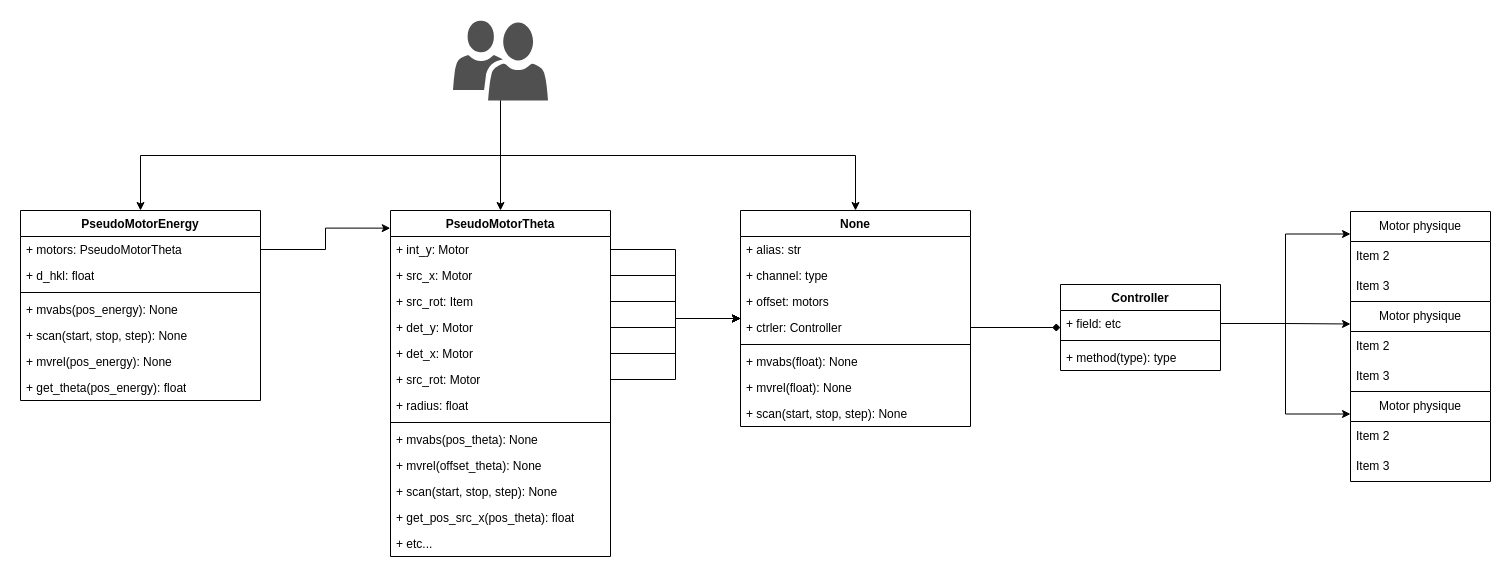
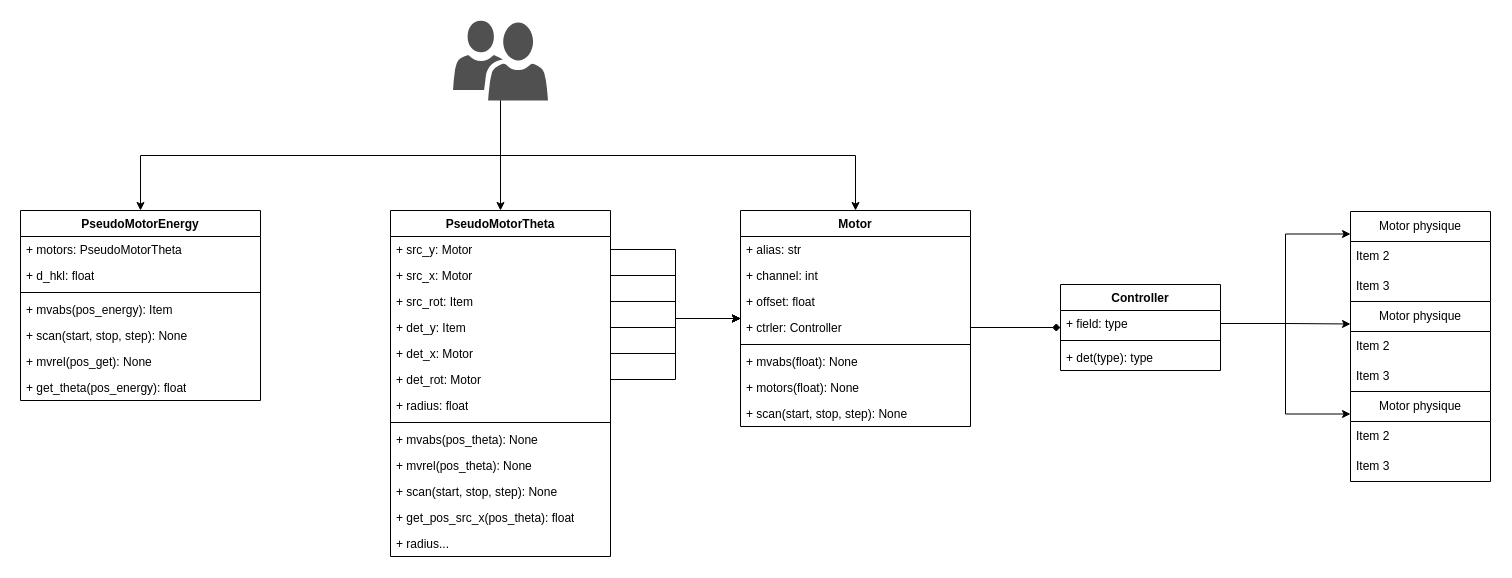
  <mxCell id="0" />
  <mxCell id="1" parent="0" />
  <mxCell id="2" style="edgeStyle=orthogonalEdgeStyle;rounded=0;orthogonalLoop=1;jettySize=auto;html=1;exitX=0.5;exitY=1;exitDx=0;exitDy=0;exitPerimeter=0;entryX=0.5;entryY=0;entryDx=0;entryDy=0;" edge="1" parent="1" source="5" target="29"><mxGeometry relative="1" as="geometry"><mxPoint x="160" y="-85" as="targetPoint" /></mxGeometry></mxCell>
  <mxCell id="3" style="edgeStyle=orthogonalEdgeStyle;rounded=0;orthogonalLoop=1;jettySize=auto;html=1;exitX=0.5;exitY=1;exitDx=0;exitDy=0;exitPerimeter=0;" edge="1" parent="1" source="5" target="15"><mxGeometry relative="1" as="geometry"><mxPoint x="450.04" y="-85" as="targetPoint" /></mxGeometry></mxCell>
  <mxCell id="4" style="edgeStyle=orthogonalEdgeStyle;rounded=0;orthogonalLoop=1;jettySize=auto;html=1;exitX=0.5;exitY=1;exitDx=0;exitDy=0;exitPerimeter=0;" edge="1" parent="1" source="5" target="6"><mxGeometry relative="1" as="geometry" /></mxCell>
  <mxCell id="5" value="" style="sketch=0;pointerEvents=1;shadow=0;dashed=0;html=1;strokeColor=none;labelPosition=center;verticalLabelPosition=bottom;verticalAlign=top;align=center;fillColor=#505050;shape=mxgraph.mscae.intune.user_group" vertex="1" parent="1"><mxGeometry x="452.5" y="20" width="95" height="80" as="geometry" /></mxCell>
- <mxCell id="6" value="None" style="swimlane;fontStyle=1;align=center;verticalAlign=top;childLayout=stackLayout;horizontal=1;startSize=26;horizontalStack=0;resizeParent=1;resizeParentMax=0;resizeLast=0;collapsible=1;marginBottom=0;whiteSpace=wrap;html=1;" vertex="1" parent="1"><mxGeometry x="740" y="210" width="230" height="216" as="geometry" /></mxCell>
+ <mxCell id="6" value="Motor" style="swimlane;fontStyle=1;align=center;verticalAlign=top;childLayout=stackLayout;horizontal=1;startSize=26;horizontalStack=0;resizeParent=1;resizeParentMax=0;resizeLast=0;collapsible=1;marginBottom=0;whiteSpace=wrap;html=1;" vertex="1" parent="1"><mxGeometry x="740" y="210" width="230" height="216" as="geometry" /></mxCell>
  <mxCell id="7" value="+ alias: str" style="text;strokeColor=none;fillColor=none;align=left;verticalAlign=top;spacingLeft=4;spacingRight=4;overflow=hidden;rotatable=0;points=[[0,0.5],[1,0.5]];portConstraint=eastwest;whiteSpace=wrap;html=1;" vertex="1" parent="6"><mxGeometry y="26" width="230" height="26" as="geometry" /></mxCell>
- <mxCell id="8" value="+ channel: type" style="text;strokeColor=none;fillColor=none;align=left;verticalAlign=top;spacingLeft=4;spacingRight=4;overflow=hidden;rotatable=0;points=[[0,0.5],[1,0.5]];portConstraint=eastwest;whiteSpace=wrap;html=1;" vertex="1" parent="6"><mxGeometry y="52" width="230" height="26" as="geometry" /></mxCell>
- <mxCell id="9" value="+ offset: motors" style="text;strokeColor=none;fillColor=none;align=left;verticalAlign=top;spacingLeft=4;spacingRight=4;overflow=hidden;rotatable=0;points=[[0,0.5],[1,0.5]];portConstraint=eastwest;whiteSpace=wrap;html=1;" vertex="1" parent="6"><mxGeometry y="78" width="230" height="26" as="geometry" /></mxCell>
+ <mxCell id="8" value="+ channel: int" style="text;strokeColor=none;fillColor=none;align=left;verticalAlign=top;spacingLeft=4;spacingRight=4;overflow=hidden;rotatable=0;points=[[0,0.5],[1,0.5]];portConstraint=eastwest;whiteSpace=wrap;html=1;" vertex="1" parent="6"><mxGeometry y="52" width="230" height="26" as="geometry" /></mxCell>
+ <mxCell id="9" value="+ offset: float" style="text;strokeColor=none;fillColor=none;align=left;verticalAlign=top;spacingLeft=4;spacingRight=4;overflow=hidden;rotatable=0;points=[[0,0.5],[1,0.5]];portConstraint=eastwest;whiteSpace=wrap;html=1;" vertex="1" parent="6"><mxGeometry y="78" width="230" height="26" as="geometry" /></mxCell>
  <mxCell id="10" value="+ ctrler: Controller" style="text;strokeColor=none;fillColor=none;align=left;verticalAlign=top;spacingLeft=4;spacingRight=4;overflow=hidden;rotatable=0;points=[[0,0.5],[1,0.5]];portConstraint=eastwest;whiteSpace=wrap;html=1;" vertex="1" parent="6"><mxGeometry y="104" width="230" height="26" as="geometry" /></mxCell>
  <mxCell id="11" value="" style="line;strokeWidth=1;fillColor=none;align=left;verticalAlign=middle;spacingTop=-1;spacingLeft=3;spacingRight=3;rotatable=0;labelPosition=right;points=[];portConstraint=eastwest;strokeColor=inherit;" vertex="1" parent="6"><mxGeometry y="130" width="230" height="8" as="geometry" /></mxCell>
  <mxCell id="12" value="&lt;div&gt;+ mvabs(float): None&lt;/div&gt;" style="text;strokeColor=none;fillColor=none;align=left;verticalAlign=top;spacingLeft=4;spacingRight=4;overflow=hidden;rotatable=0;points=[[0,0.5],[1,0.5]];portConstraint=eastwest;whiteSpace=wrap;html=1;" vertex="1" parent="6"><mxGeometry y="138" width="230" height="26" as="geometry" /></mxCell>
- <mxCell id="13" value="&lt;div&gt;+ mvrel(float): None&lt;/div&gt;" style="text;strokeColor=none;fillColor=none;align=left;verticalAlign=top;spacingLeft=4;spacingRight=4;overflow=hidden;rotatable=0;points=[[0,0.5],[1,0.5]];portConstraint=eastwest;whiteSpace=wrap;html=1;" vertex="1" parent="6"><mxGeometry y="164" width="230" height="26" as="geometry" /></mxCell>
+ <mxCell id="13" value="&lt;div&gt;+ motors(float): None&lt;/div&gt;" style="text;strokeColor=none;fillColor=none;align=left;verticalAlign=top;spacingLeft=4;spacingRight=4;overflow=hidden;rotatable=0;points=[[0,0.5],[1,0.5]];portConstraint=eastwest;whiteSpace=wrap;html=1;" vertex="1" parent="6"><mxGeometry y="164" width="230" height="26" as="geometry" /></mxCell>
  <mxCell id="14" value="+ scan(start, stop, step): None" style="text;strokeColor=none;fillColor=none;align=left;verticalAlign=top;spacingLeft=4;spacingRight=4;overflow=hidden;rotatable=0;points=[[0,0.5],[1,0.5]];portConstraint=eastwest;whiteSpace=wrap;html=1;" vertex="1" parent="6"><mxGeometry y="190" width="230" height="26" as="geometry" /></mxCell>
  <mxCell id="15" value="PseudoMotorTheta" style="swimlane;fontStyle=1;align=center;verticalAlign=top;childLayout=stackLayout;horizontal=1;startSize=26;horizontalStack=0;resizeParent=1;resizeParentMax=0;resizeLast=0;collapsible=1;marginBottom=0;whiteSpace=wrap;html=1;" vertex="1" parent="1"><mxGeometry x="390" y="210" width="220" height="346" as="geometry" /></mxCell>
- <mxCell id="16" value="+ int_y: Motor" style="text;strokeColor=none;fillColor=none;align=left;verticalAlign=top;spacingLeft=4;spacingRight=4;overflow=hidden;rotatable=0;points=[[0,0.5],[1,0.5]];portConstraint=eastwest;whiteSpace=wrap;html=1;" vertex="1" parent="15"><mxGeometry y="26" width="220" height="26" as="geometry" /></mxCell>
+ <mxCell id="16" value="+ src_y: Motor" style="text;strokeColor=none;fillColor=none;align=left;verticalAlign=top;spacingLeft=4;spacingRight=4;overflow=hidden;rotatable=0;points=[[0,0.5],[1,0.5]];portConstraint=eastwest;whiteSpace=wrap;html=1;" vertex="1" parent="15"><mxGeometry y="26" width="220" height="26" as="geometry" /></mxCell>
  <mxCell id="17" value="+ src_x: Motor&lt;span style=&quot;white-space: pre;&quot;&gt;&#09;&lt;/span&gt;&lt;span style=&quot;white-space: pre;&quot;&gt;&#09;&lt;/span&gt;&lt;span style=&quot;white-space: pre;&quot;&gt;&#09;&lt;/span&gt;" style="text;strokeColor=none;fillColor=none;align=left;verticalAlign=top;spacingLeft=4;spacingRight=4;overflow=hidden;rotatable=0;points=[[0,0.5],[1,0.5]];portConstraint=eastwest;whiteSpace=wrap;html=1;" vertex="1" parent="15"><mxGeometry y="52" width="220" height="26" as="geometry" /></mxCell>
  <mxCell id="18" value="+ src_rot: Item" style="text;strokeColor=none;fillColor=none;align=left;verticalAlign=top;spacingLeft=4;spacingRight=4;overflow=hidden;rotatable=0;points=[[0,0.5],[1,0.5]];portConstraint=eastwest;whiteSpace=wrap;html=1;" vertex="1" parent="15"><mxGeometry y="78" width="220" height="26" as="geometry" /></mxCell>
- <mxCell id="19" value="+ det_y: Motor" style="text;strokeColor=none;fillColor=none;align=left;verticalAlign=top;spacingLeft=4;spacingRight=4;overflow=hidden;rotatable=0;points=[[0,0.5],[1,0.5]];portConstraint=eastwest;whiteSpace=wrap;html=1;" vertex="1" parent="15"><mxGeometry y="104" width="220" height="26" as="geometry" /></mxCell>
+ <mxCell id="19" value="+ det_y: Item" style="text;strokeColor=none;fillColor=none;align=left;verticalAlign=top;spacingLeft=4;spacingRight=4;overflow=hidden;rotatable=0;points=[[0,0.5],[1,0.5]];portConstraint=eastwest;whiteSpace=wrap;html=1;" vertex="1" parent="15"><mxGeometry y="104" width="220" height="26" as="geometry" /></mxCell>
  <mxCell id="20" value="+ det_x: Motor" style="text;strokeColor=none;fillColor=none;align=left;verticalAlign=top;spacingLeft=4;spacingRight=4;overflow=hidden;rotatable=0;points=[[0,0.5],[1,0.5]];portConstraint=eastwest;whiteSpace=wrap;html=1;" vertex="1" parent="15"><mxGeometry y="130" width="220" height="26" as="geometry" /></mxCell>
- <mxCell id="21" value="+ src_rot: Motor" style="text;strokeColor=none;fillColor=none;align=left;verticalAlign=top;spacingLeft=4;spacingRight=4;overflow=hidden;rotatable=0;points=[[0,0.5],[1,0.5]];portConstraint=eastwest;whiteSpace=wrap;html=1;" vertex="1" parent="15"><mxGeometry y="156" width="220" height="26" as="geometry" /></mxCell>
+ <mxCell id="21" value="+ det_rot: Motor" style="text;strokeColor=none;fillColor=none;align=left;verticalAlign=top;spacingLeft=4;spacingRight=4;overflow=hidden;rotatable=0;points=[[0,0.5],[1,0.5]];portConstraint=eastwest;whiteSpace=wrap;html=1;" vertex="1" parent="15"><mxGeometry y="156" width="220" height="26" as="geometry" /></mxCell>
  <mxCell id="22" value="+ radius: float" style="text;strokeColor=none;fillColor=none;align=left;verticalAlign=top;spacingLeft=4;spacingRight=4;overflow=hidden;rotatable=0;points=[[0,0.5],[1,0.5]];portConstraint=eastwest;whiteSpace=wrap;html=1;" vertex="1" parent="15"><mxGeometry y="182" width="220" height="26" as="geometry" /></mxCell>
  <mxCell id="23" value="" style="line;strokeWidth=1;fillColor=none;align=left;verticalAlign=middle;spacingTop=-1;spacingLeft=3;spacingRight=3;rotatable=0;labelPosition=right;points=[];portConstraint=eastwest;strokeColor=inherit;" vertex="1" parent="15"><mxGeometry y="208" width="220" height="8" as="geometry" /></mxCell>
  <mxCell id="24" value="+ mvabs(pos_theta): None" style="text;strokeColor=none;fillColor=none;align=left;verticalAlign=top;spacingLeft=4;spacingRight=4;overflow=hidden;rotatable=0;points=[[0,0.5],[1,0.5]];portConstraint=eastwest;whiteSpace=wrap;html=1;" vertex="1" parent="15"><mxGeometry y="216" width="220" height="26" as="geometry" /></mxCell>
- <mxCell id="25" value="+ mvrel(offset_theta): None" style="text;strokeColor=none;fillColor=none;align=left;verticalAlign=top;spacingLeft=4;spacingRight=4;overflow=hidden;rotatable=0;points=[[0,0.5],[1,0.5]];portConstraint=eastwest;whiteSpace=wrap;html=1;" vertex="1" parent="15"><mxGeometry y="242" width="220" height="26" as="geometry" /></mxCell>
+ <mxCell id="25" value="+ mvrel(pos_theta): None" style="text;strokeColor=none;fillColor=none;align=left;verticalAlign=top;spacingLeft=4;spacingRight=4;overflow=hidden;rotatable=0;points=[[0,0.5],[1,0.5]];portConstraint=eastwest;whiteSpace=wrap;html=1;" vertex="1" parent="15"><mxGeometry y="242" width="220" height="26" as="geometry" /></mxCell>
  <mxCell id="26" value="+ scan(start, stop, step): None" style="text;strokeColor=none;fillColor=none;align=left;verticalAlign=top;spacingLeft=4;spacingRight=4;overflow=hidden;rotatable=0;points=[[0,0.5],[1,0.5]];portConstraint=eastwest;whiteSpace=wrap;html=1;" vertex="1" parent="15"><mxGeometry y="268" width="220" height="26" as="geometry" /></mxCell>
  <mxCell id="27" value="+ get_pos_src_x(pos_theta): float" style="text;strokeColor=none;fillColor=none;align=left;verticalAlign=top;spacingLeft=4;spacingRight=4;overflow=hidden;rotatable=0;points=[[0,0.5],[1,0.5]];portConstraint=eastwest;whiteSpace=wrap;html=1;" vertex="1" parent="15"><mxGeometry y="294" width="220" height="26" as="geometry" /></mxCell>
- <mxCell id="28" value="+ etc..." style="text;strokeColor=none;fillColor=none;align=left;verticalAlign=top;spacingLeft=4;spacingRight=4;overflow=hidden;rotatable=0;points=[[0,0.5],[1,0.5]];portConstraint=eastwest;whiteSpace=wrap;html=1;" vertex="1" parent="15"><mxGeometry y="320" width="220" height="26" as="geometry" /></mxCell>
+ <mxCell id="28" value="+ radius..." style="text;strokeColor=none;fillColor=none;align=left;verticalAlign=top;spacingLeft=4;spacingRight=4;overflow=hidden;rotatable=0;points=[[0,0.5],[1,0.5]];portConstraint=eastwest;whiteSpace=wrap;html=1;" vertex="1" parent="15"><mxGeometry y="320" width="220" height="26" as="geometry" /></mxCell>
  <mxCell id="29" value="PseudoMotorEnergy" style="swimlane;fontStyle=1;align=center;verticalAlign=top;childLayout=stackLayout;horizontal=1;startSize=26;horizontalStack=0;resizeParent=1;resizeParentMax=0;resizeLast=0;collapsible=1;marginBottom=0;whiteSpace=wrap;html=1;" vertex="1" parent="1"><mxGeometry x="20" y="210" width="240" height="190" as="geometry" /></mxCell>
  <mxCell id="30" value="+ motors: PseudoMotorTheta" style="text;strokeColor=none;fillColor=none;align=left;verticalAlign=top;spacingLeft=4;spacingRight=4;overflow=hidden;rotatable=0;points=[[0,0.5],[1,0.5]];portConstraint=eastwest;whiteSpace=wrap;html=1;" vertex="1" parent="29"><mxGeometry y="26" width="240" height="26" as="geometry" /></mxCell>
  <mxCell id="31" value="+ d_hkl: float" style="text;strokeColor=none;fillColor=none;align=left;verticalAlign=top;spacingLeft=4;spacingRight=4;overflow=hidden;rotatable=0;points=[[0,0.5],[1,0.5]];portConstraint=eastwest;whiteSpace=wrap;html=1;" vertex="1" parent="29"><mxGeometry y="52" width="240" height="26" as="geometry" /></mxCell>
  <mxCell id="32" value="" style="line;strokeWidth=1;fillColor=none;align=left;verticalAlign=middle;spacingTop=-1;spacingLeft=3;spacingRight=3;rotatable=0;labelPosition=right;points=[];portConstraint=eastwest;strokeColor=inherit;" vertex="1" parent="29"><mxGeometry y="78" width="240" height="8" as="geometry" /></mxCell>
- <mxCell id="33" value="+ mvabs(pos_energy): None" style="text;strokeColor=none;fillColor=none;align=left;verticalAlign=top;spacingLeft=4;spacingRight=4;overflow=hidden;rotatable=0;points=[[0,0.5],[1,0.5]];portConstraint=eastwest;whiteSpace=wrap;html=1;" vertex="1" parent="29"><mxGeometry y="86" width="240" height="26" as="geometry" /></mxCell>
+ <mxCell id="33" value="+ mvabs(pos_energy): Item" style="text;strokeColor=none;fillColor=none;align=left;verticalAlign=top;spacingLeft=4;spacingRight=4;overflow=hidden;rotatable=0;points=[[0,0.5],[1,0.5]];portConstraint=eastwest;whiteSpace=wrap;html=1;" vertex="1" parent="29"><mxGeometry y="86" width="240" height="26" as="geometry" /></mxCell>
  <mxCell id="34" value="+ scan(start, stop, step): None" style="text;strokeColor=none;fillColor=none;align=left;verticalAlign=top;spacingLeft=4;spacingRight=4;overflow=hidden;rotatable=0;points=[[0,0.5],[1,0.5]];portConstraint=eastwest;whiteSpace=wrap;html=1;" vertex="1" parent="29"><mxGeometry y="112" width="240" height="26" as="geometry" /></mxCell>
- <mxCell id="35" value="+ mvrel(pos_energy): None" style="text;strokeColor=none;fillColor=none;align=left;verticalAlign=top;spacingLeft=4;spacingRight=4;overflow=hidden;rotatable=0;points=[[0,0.5],[1,0.5]];portConstraint=eastwest;whiteSpace=wrap;html=1;" vertex="1" parent="29"><mxGeometry y="138" width="240" height="26" as="geometry" /></mxCell>
+ <mxCell id="35" value="+ mvrel(pos_get): None" style="text;strokeColor=none;fillColor=none;align=left;verticalAlign=top;spacingLeft=4;spacingRight=4;overflow=hidden;rotatable=0;points=[[0,0.5],[1,0.5]];portConstraint=eastwest;whiteSpace=wrap;html=1;" vertex="1" parent="29"><mxGeometry y="138" width="240" height="26" as="geometry" /></mxCell>
  <mxCell id="36" value="+ get_theta(pos_energy): float" style="text;strokeColor=none;fillColor=none;align=left;verticalAlign=top;spacingLeft=4;spacingRight=4;overflow=hidden;rotatable=0;points=[[0,0.5],[1,0.5]];portConstraint=eastwest;whiteSpace=wrap;html=1;" vertex="1" parent="29"><mxGeometry y="164" width="240" height="26" as="geometry" /></mxCell>
- <mxCell id="37" style="edgeStyle=orthogonalEdgeStyle;rounded=0;orthogonalLoop=1;jettySize=auto;html=1;exitX=1;exitY=0.5;exitDx=0;exitDy=0;entryX=-0.001;entryY=0.051;entryDx=0;entryDy=0;entryPerimeter=0;" edge="1" parent="1" source="30" target="15"><mxGeometry relative="1" as="geometry" /></mxCell>
  <mxCell id="38" style="edgeStyle=orthogonalEdgeStyle;rounded=0;orthogonalLoop=1;jettySize=auto;html=1;exitX=1;exitY=0.5;exitDx=0;exitDy=0;endArrow=none;" edge="1" parent="1" source="16" target="6"><mxGeometry relative="1" as="geometry" /></mxCell>
  <mxCell id="39" style="edgeStyle=orthogonalEdgeStyle;rounded=0;orthogonalLoop=1;jettySize=auto;html=1;exitX=1;exitY=0.5;exitDx=0;exitDy=0;" edge="1" parent="1" source="17" target="6"><mxGeometry relative="1" as="geometry" /></mxCell>
  <mxCell id="40" style="edgeStyle=orthogonalEdgeStyle;rounded=0;orthogonalLoop=1;jettySize=auto;html=1;exitX=1;exitY=0.5;exitDx=0;exitDy=0;" edge="1" parent="1" source="18" target="6"><mxGeometry relative="1" as="geometry" /></mxCell>
  <mxCell id="41" style="edgeStyle=orthogonalEdgeStyle;rounded=0;orthogonalLoop=1;jettySize=auto;html=1;exitX=1;exitY=0.5;exitDx=0;exitDy=0;" edge="1" parent="1" source="19" target="6"><mxGeometry relative="1" as="geometry" /></mxCell>
  <mxCell id="42" style="edgeStyle=orthogonalEdgeStyle;rounded=0;orthogonalLoop=1;jettySize=auto;html=1;exitX=1;exitY=0.5;exitDx=0;exitDy=0;" edge="1" parent="1" source="20" target="6"><mxGeometry relative="1" as="geometry" /></mxCell>
  <mxCell id="43" style="edgeStyle=orthogonalEdgeStyle;rounded=0;orthogonalLoop=1;jettySize=auto;html=1;exitX=1;exitY=0.5;exitDx=0;exitDy=0;endArrow=open;" edge="1" parent="1" source="21" target="6"><mxGeometry relative="1" as="geometry" /></mxCell>
  <mxCell id="44" value="Motor physique" style="swimlane;fontStyle=0;childLayout=stackLayout;horizontal=1;startSize=30;horizontalStack=0;resizeParent=1;resizeParentMax=0;resizeLast=0;collapsible=1;marginBottom=0;whiteSpace=wrap;html=1;fontSize=12;" vertex="1" parent="1"><mxGeometry x="1350" y="211" width="140" height="90" as="geometry" /></mxCell>
  <mxCell id="45" value="Item 2" style="text;strokeColor=none;fillColor=none;align=left;verticalAlign=middle;spacingLeft=4;spacingRight=4;overflow=hidden;points=[[0,0.5],[1,0.5]];portConstraint=eastwest;rotatable=0;whiteSpace=wrap;html=1;" vertex="1" parent="44"><mxGeometry y="30" width="140" height="30" as="geometry" /></mxCell>
  <mxCell id="46" value="Item 3" style="text;strokeColor=none;fillColor=none;align=left;verticalAlign=middle;spacingLeft=4;spacingRight=4;overflow=hidden;points=[[0,0.5],[1,0.5]];portConstraint=eastwest;rotatable=0;whiteSpace=wrap;html=1;" vertex="1" parent="44"><mxGeometry y="60" width="140" height="30" as="geometry" /></mxCell>
  <mxCell id="47" value="Motor physique" style="swimlane;fontStyle=0;childLayout=stackLayout;horizontal=1;startSize=30;horizontalStack=0;resizeParent=1;resizeParentMax=0;resizeLast=0;collapsible=1;marginBottom=0;whiteSpace=wrap;html=1;fontSize=12;" vertex="1" parent="1"><mxGeometry x="1350" y="301" width="140" height="90" as="geometry" /></mxCell>
  <mxCell id="48" value="Item 2" style="text;strokeColor=none;fillColor=none;align=left;verticalAlign=middle;spacingLeft=4;spacingRight=4;overflow=hidden;points=[[0,0.5],[1,0.5]];portConstraint=eastwest;rotatable=0;whiteSpace=wrap;html=1;" vertex="1" parent="47"><mxGeometry y="30" width="140" height="30" as="geometry" /></mxCell>
  <mxCell id="49" value="Item 3" style="text;strokeColor=none;fillColor=none;align=left;verticalAlign=middle;spacingLeft=4;spacingRight=4;overflow=hidden;points=[[0,0.5],[1,0.5]];portConstraint=eastwest;rotatable=0;whiteSpace=wrap;html=1;" vertex="1" parent="47"><mxGeometry y="60" width="140" height="30" as="geometry" /></mxCell>
  <mxCell id="50" value="Motor physique" style="swimlane;fontStyle=0;childLayout=stackLayout;horizontal=1;startSize=30;horizontalStack=0;resizeParent=1;resizeParentMax=0;resizeLast=0;collapsible=1;marginBottom=0;whiteSpace=wrap;html=1;fontSize=12;" vertex="1" parent="1"><mxGeometry x="1350" y="391" width="140" height="90" as="geometry" /></mxCell>
  <mxCell id="51" value="Item 2" style="text;strokeColor=none;fillColor=none;align=left;verticalAlign=middle;spacingLeft=4;spacingRight=4;overflow=hidden;points=[[0,0.5],[1,0.5]];portConstraint=eastwest;rotatable=0;whiteSpace=wrap;html=1;" vertex="1" parent="50"><mxGeometry y="30" width="140" height="30" as="geometry" /></mxCell>
  <mxCell id="52" value="Item 3" style="text;strokeColor=none;fillColor=none;align=left;verticalAlign=middle;spacingLeft=4;spacingRight=4;overflow=hidden;points=[[0,0.5],[1,0.5]];portConstraint=eastwest;rotatable=0;whiteSpace=wrap;html=1;" vertex="1" parent="50"><mxGeometry y="60" width="140" height="30" as="geometry" /></mxCell>
  <mxCell id="53" value="Controller" style="swimlane;fontStyle=1;align=center;verticalAlign=top;childLayout=stackLayout;horizontal=1;startSize=26;horizontalStack=0;resizeParent=1;resizeParentMax=0;resizeLast=0;collapsible=1;marginBottom=0;whiteSpace=wrap;html=1;" vertex="1" parent="1"><mxGeometry x="1060" y="284" width="160" height="86" as="geometry" /></mxCell>
- <mxCell id="54" value="+ field: etc" style="text;strokeColor=none;fillColor=none;align=left;verticalAlign=top;spacingLeft=4;spacingRight=4;overflow=hidden;rotatable=0;points=[[0,0.5],[1,0.5]];portConstraint=eastwest;whiteSpace=wrap;html=1;" vertex="1" parent="53"><mxGeometry y="26" width="160" height="26" as="geometry" /></mxCell>
+ <mxCell id="54" value="+ field: type" style="text;strokeColor=none;fillColor=none;align=left;verticalAlign=top;spacingLeft=4;spacingRight=4;overflow=hidden;rotatable=0;points=[[0,0.5],[1,0.5]];portConstraint=eastwest;whiteSpace=wrap;html=1;" vertex="1" parent="53"><mxGeometry y="26" width="160" height="26" as="geometry" /></mxCell>
  <mxCell id="55" value="" style="line;strokeWidth=1;fillColor=none;align=left;verticalAlign=middle;spacingTop=-1;spacingLeft=3;spacingRight=3;rotatable=0;labelPosition=right;points=[];portConstraint=eastwest;strokeColor=inherit;" vertex="1" parent="53"><mxGeometry y="52" width="160" height="8" as="geometry" /></mxCell>
- <mxCell id="56" value="+ method(type): type" style="text;strokeColor=none;fillColor=none;align=left;verticalAlign=top;spacingLeft=4;spacingRight=4;overflow=hidden;rotatable=0;points=[[0,0.5],[1,0.5]];portConstraint=eastwest;whiteSpace=wrap;html=1;" vertex="1" parent="53"><mxGeometry y="60" width="160" height="26" as="geometry" /></mxCell>
+ <mxCell id="56" value="+ det(type): type" style="text;strokeColor=none;fillColor=none;align=left;verticalAlign=top;spacingLeft=4;spacingRight=4;overflow=hidden;rotatable=0;points=[[0,0.5],[1,0.5]];portConstraint=eastwest;whiteSpace=wrap;html=1;" vertex="1" parent="53"><mxGeometry y="60" width="160" height="26" as="geometry" /></mxCell>
  <mxCell id="57" style="edgeStyle=orthogonalEdgeStyle;rounded=0;orthogonalLoop=1;jettySize=auto;html=1;endArrow=diamond;" edge="1" parent="1" source="10" target="53"><mxGeometry relative="1" as="geometry" /></mxCell>
  <mxCell id="58" style="edgeStyle=orthogonalEdgeStyle;rounded=0;orthogonalLoop=1;jettySize=auto;html=1;exitX=1;exitY=0.5;exitDx=0;exitDy=0;entryX=0;entryY=0.25;entryDx=0;entryDy=0;" edge="1" parent="1" source="54" target="44"><mxGeometry relative="1" as="geometry" /></mxCell>
  <mxCell id="59" style="edgeStyle=orthogonalEdgeStyle;rounded=0;orthogonalLoop=1;jettySize=auto;html=1;exitX=1;exitY=0.5;exitDx=0;exitDy=0;entryX=0;entryY=0.25;entryDx=0;entryDy=0;" edge="1" parent="1" source="54" target="47"><mxGeometry relative="1" as="geometry" /></mxCell>
  <mxCell id="60" style="edgeStyle=orthogonalEdgeStyle;rounded=0;orthogonalLoop=1;jettySize=auto;html=1;exitX=1;exitY=0.5;exitDx=0;exitDy=0;entryX=0;entryY=0.25;entryDx=0;entryDy=0;" edge="1" parent="1" source="54" target="50"><mxGeometry relative="1" as="geometry" /></mxCell>
